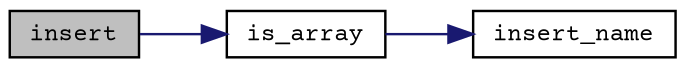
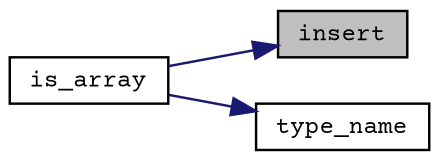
  digraph {
    fontname="Courier Prime"
    rankdir=LR
    node [color=black fillcolor=white fontname="Courier Prime" fontsize=10 shape=record style=filled]
    edge [color=midnightblue fontname="Courier Prime" fontsize=10 labelfontname=Helvetica labelfontsize=10 style=solid]
    n1 [fillcolor=grey75 fontcolor=black height=0.2 label=insert width=0.4]
    n2 [height=0.2 label=is_array width=0.4]
-   n3 [height=0.2 label=insert_name width=0.4]
-   n1 -> n2
+   n3 [height=0.2 label=type_name width=0.4]
+   n2 -> n1
    n2 -> n3
  }
